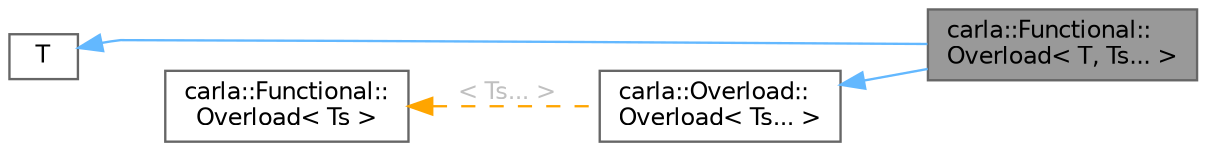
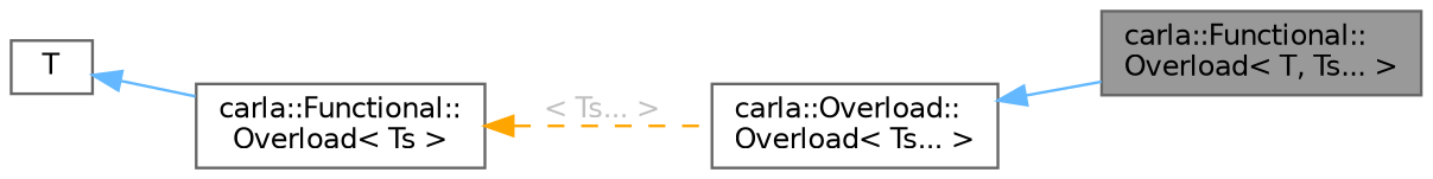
  digraph {
    rankdir=LR
    node [color=gray40 fillcolor=white fontname=Helvetica fontsize=10 shape=box style=filled]
    edge [color=steelblue1 dir=back fontname=Helvetica fontsize=10 labelfontname=Helvetica labelfontsize=10 style=solid]
    n1 [fillcolor=grey60 fontcolor=black height=0.2 label="carla::Functional::\lOverload\< T, Ts... \>" width=0.4]
    n2 [height=0.2 label=T width=0.4]
    n3 [height=0.2 label="carla::Overload::\lOverload\< Ts... \>" width=0.4]
    n4 [height=0.2 label="carla::Functional::\lOverload\< Ts \>" width=0.4]
-   n2 -> n1
+   n2 -> n4
    n3 -> n1
    n4 -> n3 [color=orange fontcolor=grey label=" \< Ts... \>" style=dashed]
  }
